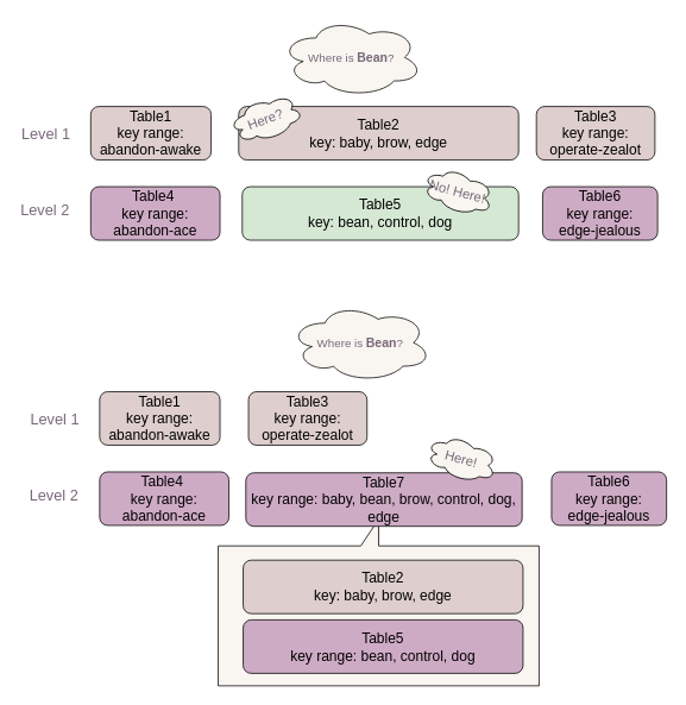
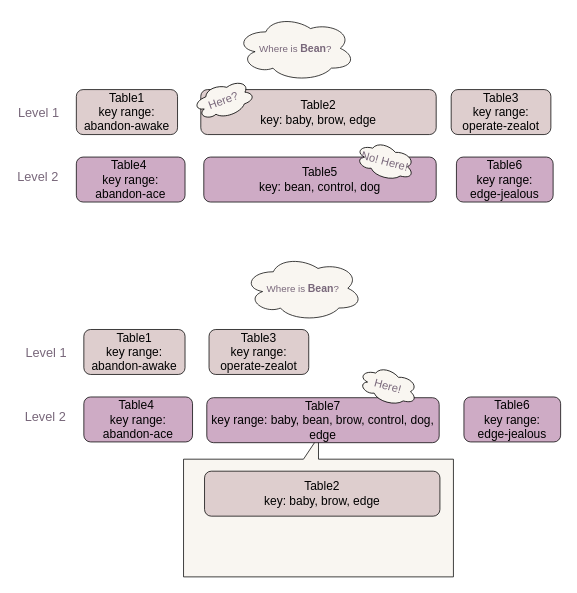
  <mxCell id="0" />
  <mxCell id="1" parent="0" />
  <mxCell id="2" value="" style="shape=callout;whiteSpace=wrap;html=1;perimeter=calloutPerimeter;fontSize=15;fontColor=#78677A;fillColor=#F9F6F1;rotation=-180;" vertex="1" parent="1"><mxGeometry x="244" y="582" width="360" height="187" as="geometry" /></mxCell>
  <mxCell id="3" value="Table1&lt;br&gt;key range: abandon-awake" style="rounded=1;whiteSpace=wrap;html=1;fontSize=16;fillColor=#DECECE;" parent="1" vertex="1"><mxGeometry x="101" y="119" width="135" height="60" as="geometry" /></mxCell>
  <mxCell id="4" value="Table2&lt;br&gt;key: baby, brow, edge" style="rounded=1;whiteSpace=wrap;html=1;fontSize=16;fillColor=#DECECE;" parent="1" vertex="1"><mxGeometry x="267" y="119" width="314" height="60" as="geometry" /></mxCell>
  <mxCell id="5" value="Table3&lt;br&gt;key range: operate-zealot" style="rounded=1;whiteSpace=wrap;html=1;fontSize=16;fillColor=#DECECE;" parent="1" vertex="1"><mxGeometry x="601" y="119" width="133" height="60" as="geometry" /></mxCell>
  <mxCell id="6" value="Table4&amp;nbsp;&lt;br&gt;key range: abandon-ace" style="rounded=1;whiteSpace=wrap;html=1;fontSize=16;fillColor=#CEABC5;" parent="1" vertex="1"><mxGeometry x="101" y="209" width="145" height="60" as="geometry" /></mxCell>
- <mxCell id="7" value="Table5&lt;br&gt;key: bean, control, dog" style="rounded=1;whiteSpace=wrap;html=1;fontSize=16;fillColor=#d5e8d4;" parent="1" vertex="1"><mxGeometry x="271" y="209" width="310" height="60" as="geometry" /></mxCell>
+ <mxCell id="7" value="Table5&lt;br&gt;key: bean, control, dog" style="rounded=1;whiteSpace=wrap;html=1;fontSize=16;fillColor=#CEABC5;" parent="1" vertex="1"><mxGeometry x="271" y="209" width="310" height="60" as="geometry" /></mxCell>
  <mxCell id="8" value="Table6&lt;br&gt;key range: &lt;br&gt;edge-jealous" style="rounded=1;whiteSpace=wrap;html=1;fontSize=16;fillColor=#CEABC5;" parent="1" vertex="1"><mxGeometry x="608" y="209" width="129" height="60" as="geometry" /></mxCell>
  <mxCell id="9" value="&lt;span style=&quot;font-size: 13px;&quot;&gt;Where is&amp;nbsp;&lt;/span&gt;&lt;b&gt;Bean&lt;/b&gt;&lt;span style=&quot;font-size: 13px;&quot;&gt;?&lt;/span&gt;" style="ellipse;shape=cloud;whiteSpace=wrap;html=1;fontSize=14;fontColor=#78677A;fillColor=#F9F6F1;" vertex="1" parent="1"><mxGeometry x="314" y="20" width="159" height="88" as="geometry" /></mxCell>
  <mxCell id="10" value="&lt;font style=&quot;font-size: 17px;&quot;&gt;Level 1&lt;/font&gt;" style="text;html=1;strokeColor=none;fillColor=none;align=center;verticalAlign=middle;whiteSpace=wrap;rounded=0;fontSize=14;fontColor=#78677A;" vertex="1" parent="1"><mxGeometry x="21" y="136" width="60" height="30" as="geometry" /></mxCell>
  <mxCell id="11" value="&lt;font style=&quot;font-size: 17px;&quot;&gt;Level 2&lt;/font&gt;" style="text;html=1;strokeColor=none;fillColor=none;align=center;verticalAlign=middle;whiteSpace=wrap;rounded=0;fontSize=14;fontColor=#78677A;" vertex="1" parent="1"><mxGeometry x="20" y="222" width="60" height="30" as="geometry" /></mxCell>
  <mxCell id="12" value="Here?" style="ellipse;shape=cloud;whiteSpace=wrap;html=1;fontSize=15;fontColor=#78677A;fillColor=#F9F6F1;rotation=-20;" vertex="1" parent="1"><mxGeometry x="256" y="109" width="82" height="48" as="geometry" /></mxCell>
  <mxCell id="13" value="No! Here!" style="ellipse;shape=cloud;whiteSpace=wrap;html=1;fontSize=15;fontColor=#78677A;fillColor=#F9F6F1;rotation=15;" vertex="1" parent="1"><mxGeometry x="472" y="190" width="82" height="48" as="geometry" /></mxCell>
  <mxCell id="14" value="Table1&lt;br&gt;key range: abandon-awake" style="rounded=1;whiteSpace=wrap;html=1;fontSize=16;fillColor=#DECECE;" vertex="1" parent="1"><mxGeometry x="111" y="439" width="135" height="60" as="geometry" /></mxCell>
  <mxCell id="15" value="Table2&lt;br&gt;key: baby, brow, edge" style="rounded=1;whiteSpace=wrap;html=1;fontSize=16;fillColor=#DECECE;" vertex="1" parent="1"><mxGeometry x="272" y="628" width="314" height="60" as="geometry" /></mxCell>
  <mxCell id="16" value="Table3&lt;br&gt;key range: operate-zealot" style="rounded=1;whiteSpace=wrap;html=1;fontSize=16;fillColor=#DECECE;" vertex="1" parent="1"><mxGeometry x="278" y="439" width="133" height="60" as="geometry" /></mxCell>
  <mxCell id="17" value="Table4&amp;nbsp;&lt;br&gt;key range: abandon-ace" style="rounded=1;whiteSpace=wrap;html=1;fontSize=16;fillColor=#CEABC5;" vertex="1" parent="1"><mxGeometry x="111" y="529" width="145" height="60" as="geometry" /></mxCell>
- <mxCell id="18" value="Table5&lt;br&gt;key range: bean, control, dog" style="rounded=1;whiteSpace=wrap;html=1;fontSize=16;fillColor=#CEABC5;" vertex="1" parent="1"><mxGeometry x="272" y="695" width="314" height="60" as="geometry" /></mxCell>
  <mxCell id="19" value="Table6&lt;br&gt;key range: &lt;br&gt;edge-jealous" style="rounded=1;whiteSpace=wrap;html=1;fontSize=16;fillColor=#CEABC5;" vertex="1" parent="1"><mxGeometry x="618" y="529" width="129" height="60" as="geometry" /></mxCell>
  <mxCell id="20" value="&lt;span style=&quot;font-size: 13px;&quot;&gt;Where is&amp;nbsp;&lt;/span&gt;&lt;b&gt;Bean&lt;/b&gt;&lt;span style=&quot;font-size: 13px;&quot;&gt;?&lt;/span&gt;" style="ellipse;shape=cloud;whiteSpace=wrap;html=1;fontSize=14;fontColor=#78677A;fillColor=#F9F6F1;" vertex="1" parent="1"><mxGeometry x="324" y="340" width="159" height="88" as="geometry" /></mxCell>
  <mxCell id="21" value="&lt;font style=&quot;font-size: 17px;&quot;&gt;Level 1&lt;/font&gt;" style="text;html=1;strokeColor=none;fillColor=none;align=center;verticalAlign=middle;whiteSpace=wrap;rounded=0;fontSize=14;fontColor=#78677A;" vertex="1" parent="1"><mxGeometry x="31" y="456" width="60" height="30" as="geometry" /></mxCell>
  <mxCell id="22" value="&lt;font style=&quot;font-size: 17px;&quot;&gt;Level 2&lt;/font&gt;" style="text;html=1;strokeColor=none;fillColor=none;align=center;verticalAlign=middle;whiteSpace=wrap;rounded=0;fontSize=14;fontColor=#78677A;" vertex="1" parent="1"><mxGeometry x="30" y="542" width="60" height="30" as="geometry" /></mxCell>
  <mxCell id="23" value="Table7&lt;br&gt;key range: baby, bean, brow, control, dog, edge" style="rounded=1;whiteSpace=wrap;html=1;fontSize=16;fillColor=#CEABC5;" vertex="1" parent="1"><mxGeometry x="275" y="530" width="310" height="60" as="geometry" /></mxCell>
  <mxCell id="24" value="Here!" style="ellipse;shape=cloud;whiteSpace=wrap;html=1;fontSize=15;fontColor=#78677A;fillColor=#F9F6F1;rotation=15;" vertex="1" parent="1"><mxGeometry x="476" y="490" width="82" height="48" as="geometry" /></mxCell>
